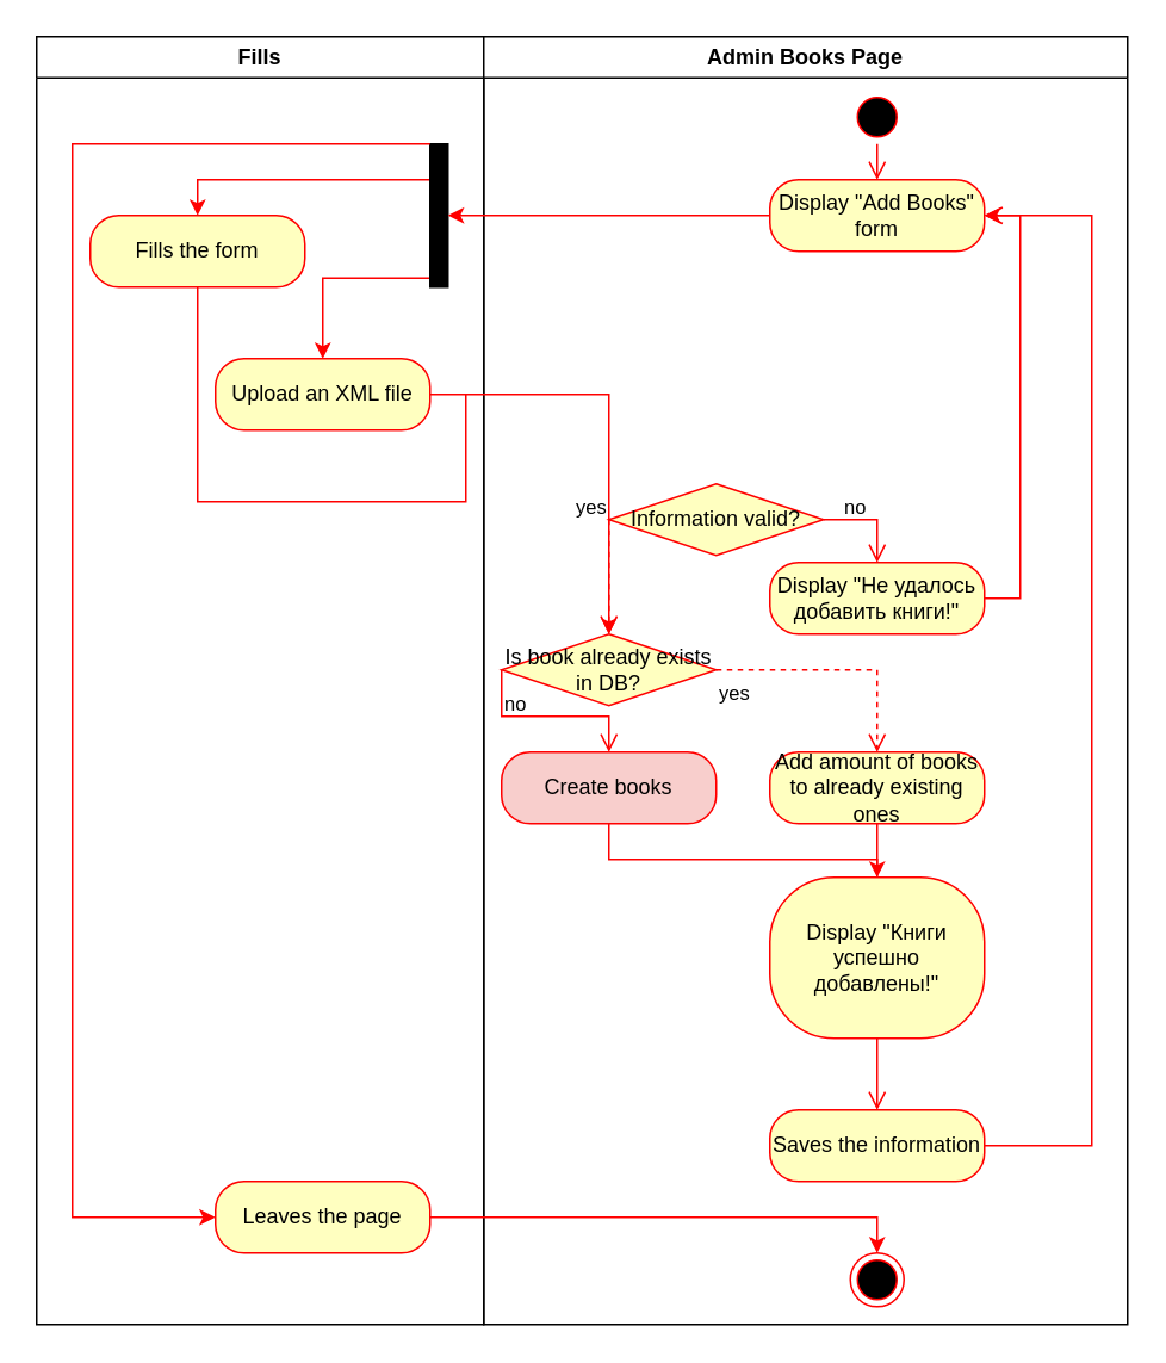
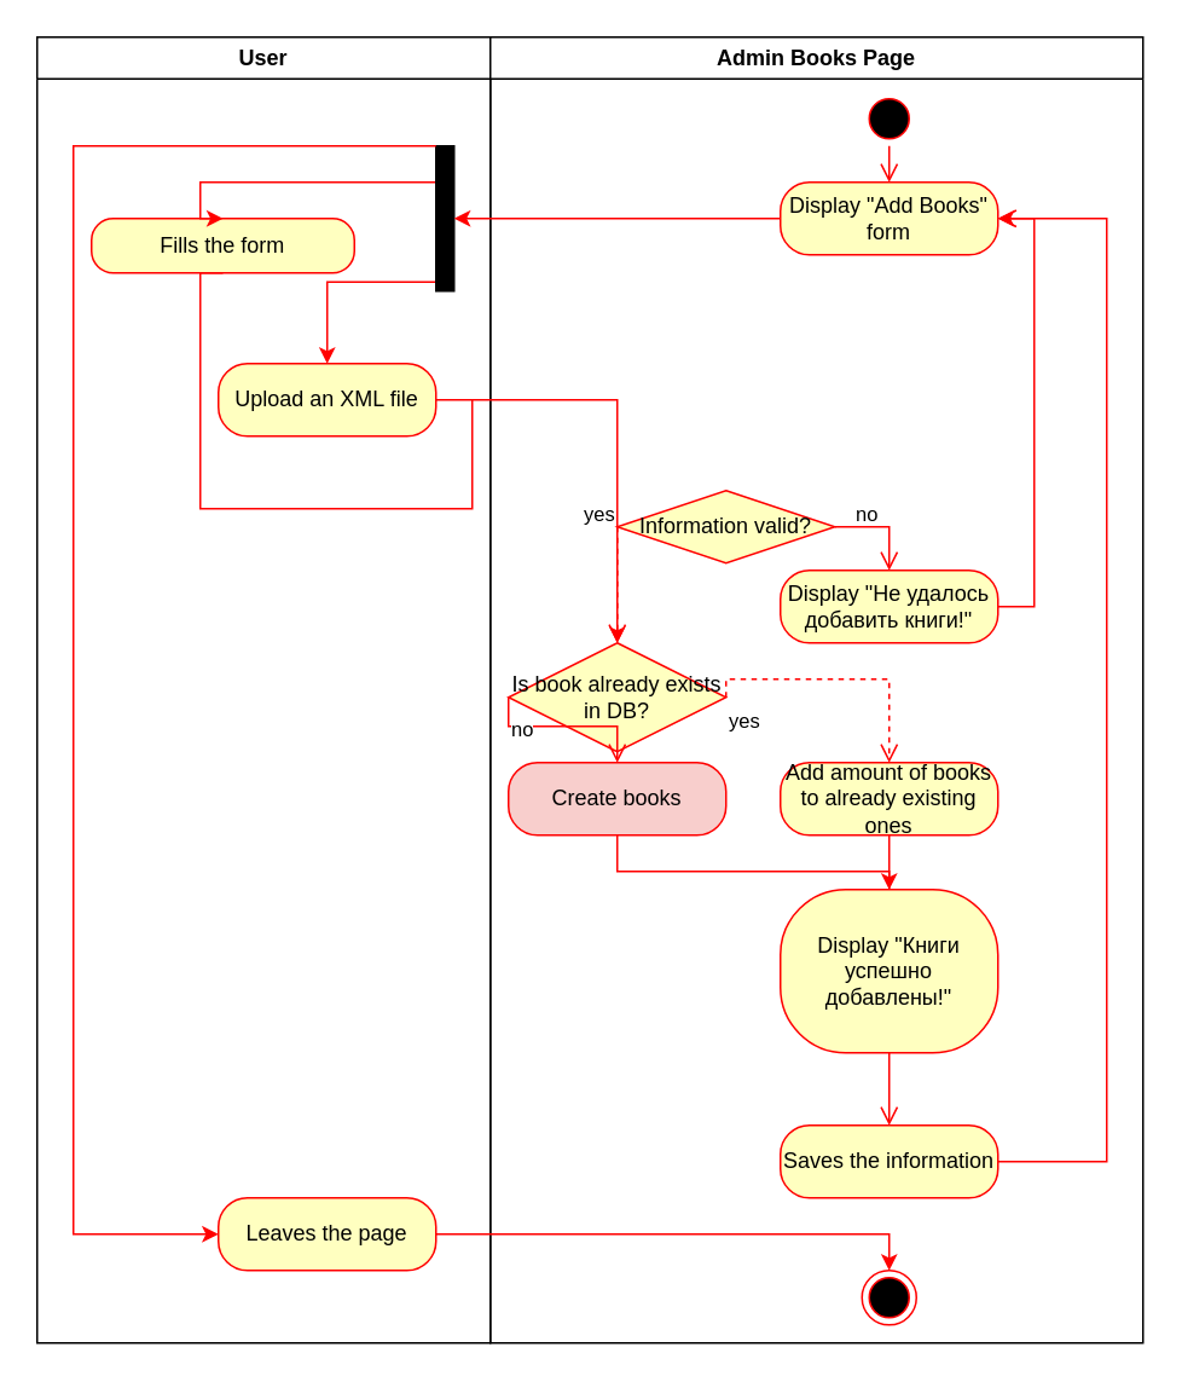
  <mxCell id="0" />
  <mxCell id="1" parent="0" />
- <mxCell id="2" value="Fills" style="swimlane;whiteSpace=wrap;html=1;" parent="1" vertex="1"><mxGeometry x="20" y="20" width="250" height="720" as="geometry" /></mxCell>
- <mxCell id="3" value="Fills the form" style="rounded=1;whiteSpace=wrap;html=1;arcSize=40;fontColor=#000000;fillColor=#ffffc0;strokeColor=#ff0000;" parent="2" vertex="1"><mxGeometry x="30" y="100" width="120" height="40" as="geometry" /></mxCell>
+ <mxCell id="2" value="User" style="swimlane;whiteSpace=wrap;html=1;" parent="1" vertex="1"><mxGeometry x="20" y="20" width="250" height="720" as="geometry" /></mxCell>
+ <mxCell id="3" value="Fills the form" style="rounded=1;whiteSpace=wrap;html=1;arcSize=40;fontColor=#000000;fillColor=#ffffc0;strokeColor=#ff0000;" parent="2" vertex="1"><mxGeometry x="30" y="100" width="145" height="30" as="geometry" /></mxCell>
  <mxCell id="4" value="Upload an XML file" style="rounded=1;whiteSpace=wrap;html=1;arcSize=40;fontColor=#000000;fillColor=#ffffc0;strokeColor=#ff0000;" parent="2" vertex="1"><mxGeometry x="100" y="180" width="120" height="40" as="geometry" /></mxCell>
  <mxCell id="5" style="edgeStyle=orthogonalEdgeStyle;rounded=0;orthogonalLoop=1;jettySize=auto;html=1;curved=0;entryX=0.5;entryY=0;entryDx=0;entryDy=0;strokeColor=#FF0000;" edge="1" parent="2" source="7" target="3"><mxGeometry relative="1" as="geometry"><mxPoint x="210" y="100" as="sourcePoint" /><Array as="points"><mxPoint x="90" y="80" /></Array></mxGeometry></mxCell>
  <mxCell id="6" style="edgeStyle=orthogonalEdgeStyle;rounded=0;orthogonalLoop=1;jettySize=auto;html=1;curved=0;exitX=0;exitY=1;exitDx=0;exitDy=-5;exitPerimeter=0;entryX=0.5;entryY=0;entryDx=0;entryDy=0;strokeColor=#FF0000;" edge="1" parent="2" source="7" target="4"><mxGeometry relative="1" as="geometry" /></mxCell>
  <mxCell id="7" value="" style="html=1;points=[[0,0,0,0,5],[0,1,0,0,-5],[1,0,0,0,5],[1,1,0,0,-5]];perimeter=orthogonalPerimeter;outlineConnect=0;targetShapes=umlLifeline;portConstraint=eastwest;newEdgeStyle={&quot;curved&quot;:0,&quot;rounded&quot;:0};fillColor=#000000;" vertex="1" parent="2"><mxGeometry x="220" y="60" width="10" height="80" as="geometry" /></mxCell>
  <mxCell id="8" style="edgeStyle=orthogonalEdgeStyle;rounded=0;orthogonalLoop=1;jettySize=auto;html=1;curved=0;exitX=0.5;exitY=1;exitDx=0;exitDy=0;strokeColor=#FF0000;endArrow=none;endFill=0;" edge="1" parent="2" source="3"><mxGeometry relative="1" as="geometry"><mxPoint x="115" y="170" as="sourcePoint" /><mxPoint x="240" y="200" as="targetPoint" /><Array as="points"><mxPoint x="90" y="260" /><mxPoint x="240" y="260" /></Array></mxGeometry></mxCell>
  <mxCell id="9" style="edgeStyle=orthogonalEdgeStyle;rounded=0;orthogonalLoop=1;jettySize=auto;html=1;curved=0;strokeColor=#FF0000;entryX=0;entryY=0.5;entryDx=0;entryDy=0;" edge="1" parent="2" target="10"><mxGeometry relative="1" as="geometry"><mxPoint x="220" y="60" as="sourcePoint" /><mxPoint x="100" y="672.0" as="targetPoint" /><Array as="points"><mxPoint x="20" y="60" /><mxPoint x="20" y="660" /></Array></mxGeometry></mxCell>
  <mxCell id="10" value="Leaves the page" style="rounded=1;whiteSpace=wrap;html=1;arcSize=40;fontColor=#000000;fillColor=#ffffc0;strokeColor=#ff0000;" vertex="1" parent="2"><mxGeometry x="100" y="640" width="120" height="40" as="geometry" /></mxCell>
  <mxCell id="11" value="Admin Books Page" style="swimlane;whiteSpace=wrap;html=1;" parent="1" vertex="1"><mxGeometry x="270" y="20" width="360" height="720" as="geometry" /></mxCell>
  <mxCell id="12" value="Display &quot;Add Books&quot;&lt;br&gt;form" style="rounded=1;whiteSpace=wrap;html=1;arcSize=40;fontColor=#000000;fillColor=#ffffc0;strokeColor=#ff0000;" parent="11" vertex="1"><mxGeometry x="160" y="80" width="120" height="40" as="geometry" /></mxCell>
  <mxCell id="13" value="Information valid?" style="rhombus;whiteSpace=wrap;html=1;fontColor=#000000;fillColor=#ffffc0;strokeColor=#ff0000;" parent="11" vertex="1"><mxGeometry x="70" y="250" width="120" height="40" as="geometry" /></mxCell>
  <mxCell id="14" style="edgeStyle=orthogonalEdgeStyle;rounded=0;orthogonalLoop=1;jettySize=auto;html=1;entryX=1;entryY=0.5;entryDx=0;entryDy=0;strokeColor=#FF0000;" edge="1" parent="11" source="15" target="12"><mxGeometry relative="1" as="geometry"><Array as="points"><mxPoint x="300" y="314" /><mxPoint x="300" y="100" /></Array></mxGeometry></mxCell>
  <mxCell id="15" value="Display &quot;Не удалось добавить книги!&quot;" style="rounded=1;whiteSpace=wrap;html=1;arcSize=40;fontColor=#000000;fillColor=#ffffc0;strokeColor=#ff0000;" parent="11" vertex="1"><mxGeometry x="160" y="294" width="120" height="40" as="geometry" /></mxCell>
  <mxCell id="16" style="edgeStyle=orthogonalEdgeStyle;rounded=0;orthogonalLoop=1;jettySize=auto;html=1;entryX=0.5;entryY=0;entryDx=0;entryDy=0;strokeColor=#FF0000;" edge="1" parent="11" source="17" target="24"><mxGeometry relative="1" as="geometry" /></mxCell>
  <mxCell id="17" value="Add amount of books to already existing ones" style="rounded=1;whiteSpace=wrap;html=1;arcSize=40;fontColor=#000000;fillColor=#ffffc0;strokeColor=#ff0000;" parent="11" vertex="1"><mxGeometry x="160" y="400" width="120" height="40" as="geometry" /></mxCell>
  <mxCell id="18" value="" style="ellipse;html=1;shape=startState;fillColor=#000000;strokeColor=#ff0000;" parent="11" vertex="1"><mxGeometry x="205" y="30" width="30" height="30" as="geometry" /></mxCell>
  <mxCell id="19" value="" style="edgeStyle=orthogonalEdgeStyle;html=1;verticalAlign=bottom;endArrow=open;endSize=8;strokeColor=#ff0000;rounded=0;" parent="11" source="18" target="12" edge="1"><mxGeometry relative="1" as="geometry"><mxPoint x="215" y="90" as="targetPoint" /></mxGeometry></mxCell>
  <mxCell id="20" value="" style="ellipse;html=1;shape=endState;fillColor=#000000;strokeColor=#ff0000;" parent="11" vertex="1"><mxGeometry x="205" y="680" width="30" height="30" as="geometry" /></mxCell>
  <mxCell id="21" value="" style="edgeStyle=orthogonalEdgeStyle;html=1;align=left;verticalAlign=top;endArrow=open;endSize=8;strokeColor=#ff0000;rounded=0;exitX=0.5;exitY=1;exitDx=0;exitDy=0;" parent="11" source="29" target="22" edge="1"><mxGeometry x="-0.091" y="20" relative="1" as="geometry"><mxPoint x="80" y="500" as="targetPoint" /><mxPoint x="70" y="535.0" as="sourcePoint" /><Array as="points"><mxPoint x="70" y="460" /><mxPoint x="220" y="460" /></Array><mxPoint as="offset" /></mxGeometry></mxCell>
  <mxCell id="22" value="Saves the information" style="rounded=1;whiteSpace=wrap;html=1;arcSize=40;fontColor=#000000;fillColor=#ffffc0;strokeColor=#ff0000;" parent="11" vertex="1"><mxGeometry x="160" y="600" width="120" height="40" as="geometry" /></mxCell>
  <mxCell id="23" value="" style="edgeStyle=orthogonalEdgeStyle;html=1;verticalAlign=bottom;endArrow=open;endSize=8;strokeColor=#ff0000;rounded=0;" parent="11" source="22" target="12" edge="1"><mxGeometry relative="1" as="geometry"><mxPoint x="220" y="540" as="targetPoint" /><Array as="points"><mxPoint x="340" y="620" /><mxPoint x="340" y="100" /></Array></mxGeometry></mxCell>
  <mxCell id="24" value="Display &quot;Книги успешно добавлены!&quot;" style="rounded=1;whiteSpace=wrap;html=1;arcSize=40;fontColor=#000000;fillColor=#ffffc0;strokeColor=#ff0000;" parent="11" vertex="1"><mxGeometry x="160" y="470" width="120" height="90" as="geometry" /></mxCell>
  <mxCell id="25" value="yes" style="edgeStyle=orthogonalEdgeStyle;html=1;align=left;verticalAlign=top;endArrow=open;endSize=8;strokeColor=#ff0000;rounded=0;entryX=0.5;entryY=0;entryDx=0;entryDy=0;dashed=1;" parent="11" source="13" target="26" edge="1"><mxGeometry x="-1" y="-28" relative="1" as="geometry"><mxPoint x="120" y="320" as="targetPoint" /><mxPoint x="39.5" y="180" as="sourcePoint" /><Array as="points"><mxPoint x="80" y="270" /><mxPoint x="80" y="270" /></Array><mxPoint x="8" y="-20" as="offset" /></mxGeometry></mxCell>
- <mxCell id="26" value="Is book already exists in DB?" style="rhombus;whiteSpace=wrap;html=1;fontColor=#000000;fillColor=#ffffc0;strokeColor=#ff0000;" vertex="1" parent="11"><mxGeometry x="10" y="334" width="120" height="40" as="geometry" /></mxCell>
+ <mxCell id="26" value="Is book already exists in DB?" style="rhombus;whiteSpace=wrap;html=1;fontColor=#000000;fillColor=#ffffc0;strokeColor=#ff0000;" vertex="1" parent="11"><mxGeometry x="10" y="334" width="120" height="60" as="geometry" /></mxCell>
  <mxCell id="27" value="no" style="edgeStyle=orthogonalEdgeStyle;html=1;align=left;verticalAlign=top;endArrow=open;endSize=8;strokeColor=#ff0000;rounded=0;entryX=0.5;entryY=0;entryDx=0;entryDy=0;exitX=1;exitY=0.5;exitDx=0;exitDy=0;" edge="1" parent="11" source="13" target="15"><mxGeometry x="-0.63" y="20" relative="1" as="geometry"><mxPoint x="225" y="274" as="targetPoint" /><mxPoint x="225" y="210" as="sourcePoint" /><Array as="points"><mxPoint x="220" y="270" /></Array><mxPoint as="offset" /></mxGeometry></mxCell>
  <mxCell id="28" value="yes" style="edgeStyle=orthogonalEdgeStyle;html=1;align=left;verticalAlign=top;endArrow=open;endSize=8;strokeColor=#ff0000;rounded=0;entryX=0.5;entryY=0;entryDx=0;entryDy=0;exitX=1;exitY=0.5;exitDx=0;exitDy=0;dashed=1;" edge="1" parent="11" source="26" target="17"><mxGeometry x="-1" relative="1" as="geometry"><mxPoint x="80" y="344" as="targetPoint" /><mxPoint x="80" y="280" as="sourcePoint" /><Array as="points"><mxPoint x="220" y="354" /></Array><mxPoint as="offset" /></mxGeometry></mxCell>
  <mxCell id="29" value="Create books" style="rounded=1;whiteSpace=wrap;html=1;arcSize=40;fontColor=#000000;fillColor=#f8cecc;strokeColor=#ff0000;" vertex="1" parent="11"><mxGeometry x="10" y="400" width="120" height="40" as="geometry" /></mxCell>
  <mxCell id="30" value="no" style="edgeStyle=orthogonalEdgeStyle;html=1;align=left;verticalAlign=top;endArrow=open;endSize=8;strokeColor=#ff0000;rounded=0;entryX=0.5;entryY=0;entryDx=0;entryDy=0;exitX=0;exitY=0.5;exitDx=0;exitDy=0;" edge="1" parent="11" source="26" target="29"><mxGeometry x="-0.887" relative="1" as="geometry"><mxPoint x="-20" y="406" as="targetPoint" /><mxPoint x="-20" y="342" as="sourcePoint" /><Array as="points"><mxPoint x="10" y="380" /><mxPoint x="70" y="380" /></Array><mxPoint as="offset" /></mxGeometry></mxCell>
  <mxCell id="31" value="" style="edgeStyle=orthogonalEdgeStyle;rounded=0;orthogonalLoop=1;jettySize=auto;html=1;strokeColor=#FF0000;" edge="1" parent="1" source="12"><mxGeometry relative="1" as="geometry"><mxPoint x="430" y="120" as="sourcePoint" /><mxPoint x="250" y="120" as="targetPoint" /></mxGeometry></mxCell>
  <mxCell id="32" style="edgeStyle=orthogonalEdgeStyle;rounded=0;orthogonalLoop=1;jettySize=auto;html=1;strokeColor=#FF0000;" edge="1" parent="1" source="4" target="26"><mxGeometry relative="1" as="geometry"><mxPoint x="195" y="330" as="targetPoint" /></mxGeometry></mxCell>
  <mxCell id="33" style="edgeStyle=orthogonalEdgeStyle;rounded=0;orthogonalLoop=1;jettySize=auto;html=1;entryX=0.5;entryY=0;entryDx=0;entryDy=0;strokeColor=#FF0000;" edge="1" parent="1" source="10" target="20"><mxGeometry relative="1" as="geometry" /></mxCell>
